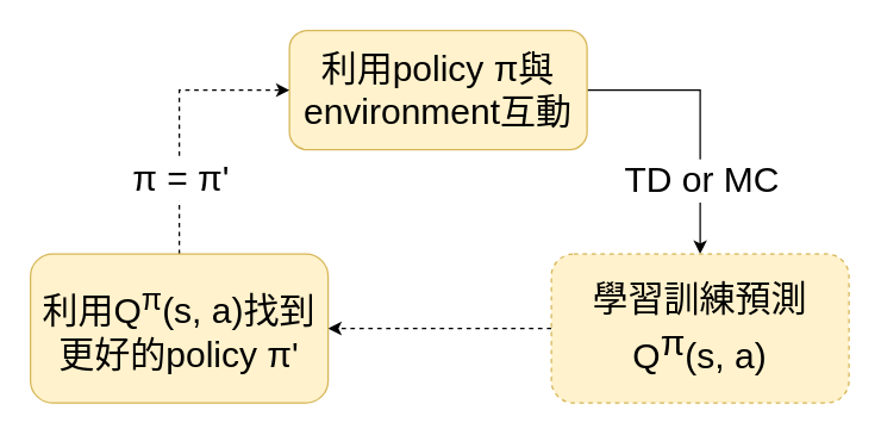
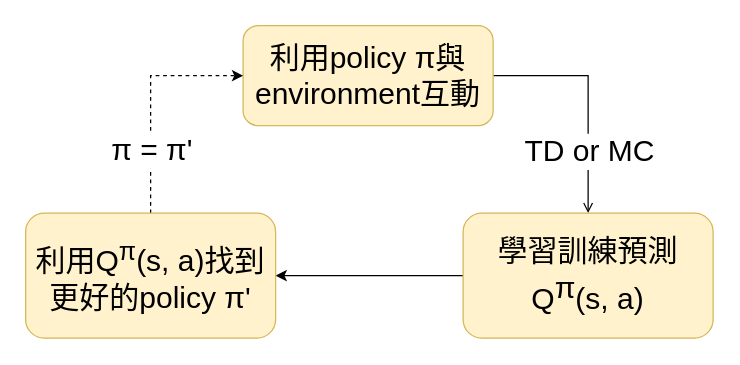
  <mxCell id="0" />
  <mxCell id="1" parent="0" />
- <mxCell id="2" style="edgeStyle=orthogonalEdgeStyle;rounded=0;orthogonalLoop=1;jettySize=auto;html=1;exitX=1;exitY=0.5;exitDx=0;exitDy=0;entryX=0.5;entryY=0;entryDx=0;entryDy=0;" edge="1" parent="1" source="4" target="6"><mxGeometry relative="1" as="geometry" /></mxCell>
+ <mxCell id="2" style="edgeStyle=orthogonalEdgeStyle;rounded=0;orthogonalLoop=1;jettySize=auto;html=1;exitX=1;exitY=0.5;exitDx=0;exitDy=0;entryX=0.5;entryY=0;entryDx=0;entryDy=0;endArrow=open;" edge="1" parent="1" source="4" target="6"><mxGeometry relative="1" as="geometry" /></mxCell>
  <mxCell id="3" value="&lt;font style=&quot;font-size: 24px;&quot;&gt;TD or MC&lt;/font&gt;" style="edgeLabel;html=1;align=center;verticalAlign=middle;resizable=0;points=[];" vertex="1" connectable="0" parent="2"><mxGeometry x="0.305" y="-1" relative="1" as="geometry"><mxPoint x="1" y="15" as="offset" /></mxGeometry></mxCell>
  <mxCell id="4" value="&lt;font style=&quot;font-size: 24px;&quot;&gt;利用policy π與environment互動&lt;/font&gt;" style="rounded=1;whiteSpace=wrap;html=1;fillColor=#fff2cc;strokeColor=#d6b656;" vertex="1" parent="1"><mxGeometry x="194" y="20" width="200" height="80" as="geometry" /></mxCell>
- <mxCell id="5" style="edgeStyle=orthogonalEdgeStyle;rounded=0;orthogonalLoop=1;jettySize=auto;html=1;exitX=0;exitY=0.5;exitDx=0;exitDy=0;entryX=1;entryY=0.5;entryDx=0;entryDy=0;dashed=1;" edge="1" parent="1" source="6" target="9"><mxGeometry relative="1" as="geometry" /></mxCell>
- <mxCell id="6" value="學習訓練預測Q&lt;sup style=&quot;font-size: 24px;&quot;&gt;π&lt;/sup&gt;&lt;span style=&quot;font-size: 24px;&quot;&gt;(s, a)&lt;/span&gt;" style="rounded=1;whiteSpace=wrap;html=1;fontSize=24;fillColor=#fff2cc;strokeColor=#d6b656;dashed=1;" vertex="1" parent="1"><mxGeometry x="370" y="170" width="200" height="100" as="geometry" /></mxCell>
+ <mxCell id="5" style="edgeStyle=orthogonalEdgeStyle;rounded=0;orthogonalLoop=1;jettySize=auto;html=1;exitX=0;exitY=0.5;exitDx=0;exitDy=0;entryX=1;entryY=0.5;entryDx=0;entryDy=0;" edge="1" parent="1" source="6" target="9"><mxGeometry relative="1" as="geometry" /></mxCell>
+ <mxCell id="6" value="學習訓練預測Q&lt;sup style=&quot;font-size: 24px;&quot;&gt;π&lt;/sup&gt;&lt;span style=&quot;font-size: 24px;&quot;&gt;(s, a)&lt;/span&gt;" style="rounded=1;whiteSpace=wrap;html=1;fontSize=24;fillColor=#fff2cc;strokeColor=#d6b656;" vertex="1" parent="1"><mxGeometry x="370" y="170" width="200" height="100" as="geometry" /></mxCell>
  <mxCell id="7" style="edgeStyle=orthogonalEdgeStyle;rounded=0;orthogonalLoop=1;jettySize=auto;html=1;exitX=0.5;exitY=0;exitDx=0;exitDy=0;entryX=0;entryY=0.5;entryDx=0;entryDy=0;dashed=1;" edge="1" parent="1" source="9" target="4"><mxGeometry relative="1" as="geometry" /></mxCell>
  <mxCell id="8" value="&lt;font style=&quot;font-size: 24px;&quot;&gt;π = π'&lt;/font&gt;" style="edgeLabel;html=1;align=center;verticalAlign=middle;resizable=0;points=[];" vertex="1" connectable="0" parent="7"><mxGeometry x="-0.353" relative="1" as="geometry"><mxPoint y="9" as="offset" /></mxGeometry></mxCell>
  <mxCell id="9" value="&lt;font style=&quot;font-size: 24px;&quot;&gt;利用Q&lt;sup style=&quot;&quot;&gt;π&lt;/sup&gt;(s, a)找到更好的policy π'&lt;/font&gt;" style="rounded=1;whiteSpace=wrap;html=1;fillColor=#fff2cc;strokeColor=#d6b656;" vertex="1" parent="1"><mxGeometry x="20" y="170" width="200" height="100" as="geometry" /></mxCell>
